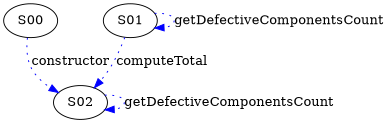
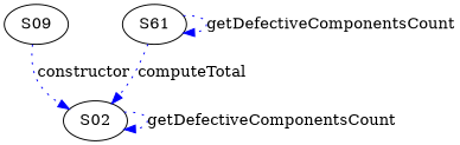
  digraph {
    edge [color=blue style=dotted]
-   S00
+   S00 [label=S09]
    S02
-   S01
+   S01 [label=S61]
    S00 -> S02 [label=constructor]
    S02 -> S02 [label=getDefectiveComponentsCount]
    S01 -> S02 [label=computeTotal]
    S01 -> S01 [label=getDefectiveComponentsCount]
  }
